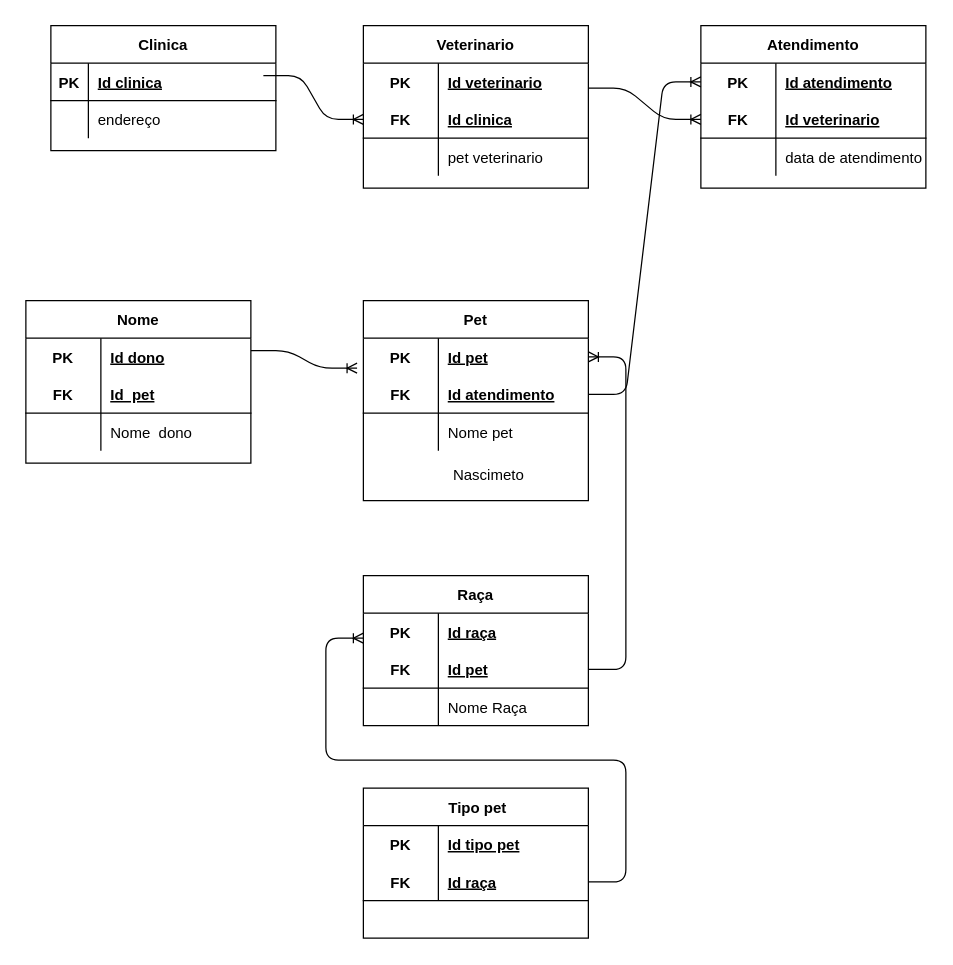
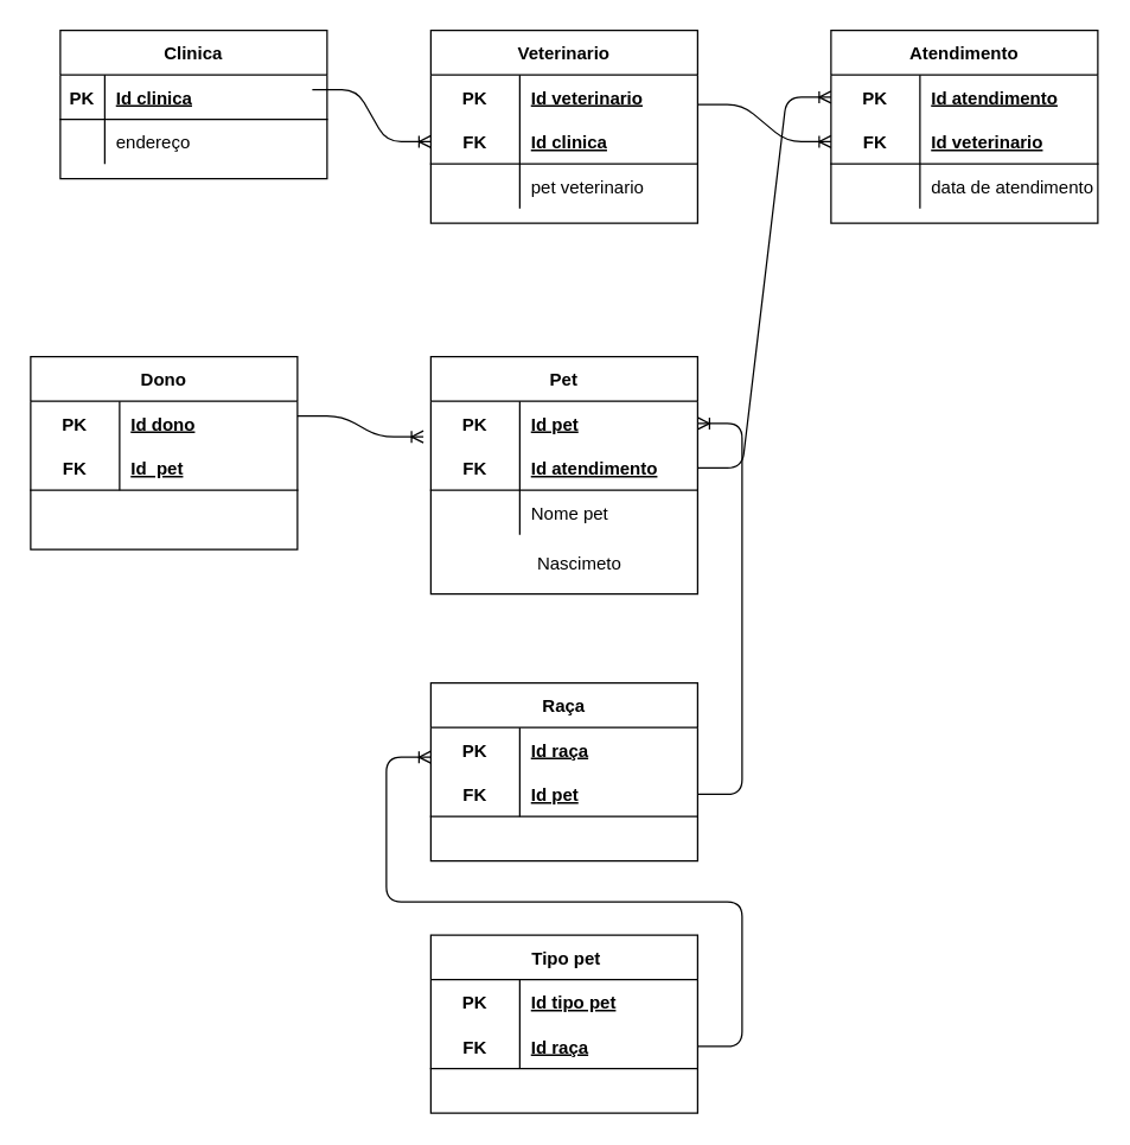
  <mxCell id="0" />
  <mxCell id="1" parent="0" />
  <mxCell id="2" value="Clinica" style="shape=table;startSize=30;container=1;collapsible=1;childLayout=tableLayout;fixedRows=1;rowLines=0;fontStyle=1;align=center;resizeLast=1;" vertex="1" parent="1"><mxGeometry x="40" y="20" width="180" height="100" as="geometry" /></mxCell>
  <mxCell id="3" value="" style="shape=partialRectangle;collapsible=0;dropTarget=0;pointerEvents=0;fillColor=none;top=0;left=0;bottom=1;right=0;points=[[0,0.5],[1,0.5]];portConstraint=eastwest;" vertex="1" parent="2"><mxGeometry y="30" width="180" height="30" as="geometry" /></mxCell>
  <mxCell id="4" value="PK" style="shape=partialRectangle;connectable=0;fillColor=none;top=0;left=0;bottom=0;right=0;fontStyle=1;overflow=hidden;" vertex="1" parent="3"><mxGeometry width="30" height="30" as="geometry" /></mxCell>
  <mxCell id="5" value="Id clinica" style="shape=partialRectangle;connectable=0;fillColor=none;top=0;left=0;bottom=0;right=0;align=left;spacingLeft=6;fontStyle=5;overflow=hidden;" vertex="1" parent="3"><mxGeometry x="30" width="150" height="30" as="geometry" /></mxCell>
  <mxCell id="6" value="" style="shape=partialRectangle;collapsible=0;dropTarget=0;pointerEvents=0;fillColor=none;top=0;left=0;bottom=0;right=0;points=[[0,0.5],[1,0.5]];portConstraint=eastwest;" vertex="1" parent="2"><mxGeometry y="60" width="180" height="30" as="geometry" /></mxCell>
  <mxCell id="7" value="" style="shape=partialRectangle;connectable=0;fillColor=none;top=0;left=0;bottom=0;right=0;editable=1;overflow=hidden;" vertex="1" parent="6"><mxGeometry width="30" height="30" as="geometry" /></mxCell>
  <mxCell id="8" value="endereço" style="shape=partialRectangle;connectable=0;fillColor=none;top=0;left=0;bottom=0;right=0;align=left;spacingLeft=6;overflow=hidden;" vertex="1" parent="6"><mxGeometry x="30" width="150" height="30" as="geometry" /></mxCell>
  <mxCell id="9" value="Veterinario" style="shape=table;startSize=30;container=1;collapsible=1;childLayout=tableLayout;fixedRows=1;rowLines=0;fontStyle=1;align=center;resizeLast=1;" vertex="1" parent="1"><mxGeometry x="290" y="20" width="180" height="130" as="geometry" /></mxCell>
  <mxCell id="10" value="" style="shape=partialRectangle;collapsible=0;dropTarget=0;pointerEvents=0;fillColor=none;top=0;left=0;bottom=0;right=0;points=[[0,0.5],[1,0.5]];portConstraint=eastwest;" vertex="1" parent="9"><mxGeometry y="30" width="180" height="30" as="geometry" /></mxCell>
  <mxCell id="11" value="PK" style="shape=partialRectangle;connectable=0;fillColor=none;top=0;left=0;bottom=0;right=0;fontStyle=1;overflow=hidden;" vertex="1" parent="10"><mxGeometry width="60" height="30" as="geometry" /></mxCell>
  <mxCell id="12" value="Id veterinario" style="shape=partialRectangle;connectable=0;fillColor=none;top=0;left=0;bottom=0;right=0;align=left;spacingLeft=6;fontStyle=5;overflow=hidden;" vertex="1" parent="10"><mxGeometry x="60" width="120" height="30" as="geometry" /></mxCell>
  <mxCell id="13" value="" style="shape=partialRectangle;collapsible=0;dropTarget=0;pointerEvents=0;fillColor=none;top=0;left=0;bottom=1;right=0;points=[[0,0.5],[1,0.5]];portConstraint=eastwest;" vertex="1" parent="9"><mxGeometry y="60" width="180" height="30" as="geometry" /></mxCell>
  <mxCell id="14" value="FK" style="shape=partialRectangle;connectable=0;fillColor=none;top=0;left=0;bottom=0;right=0;fontStyle=1;overflow=hidden;" vertex="1" parent="13"><mxGeometry width="60" height="30" as="geometry" /></mxCell>
  <mxCell id="15" value="Id clinica" style="shape=partialRectangle;connectable=0;fillColor=none;top=0;left=0;bottom=0;right=0;align=left;spacingLeft=6;fontStyle=5;overflow=hidden;" vertex="1" parent="13"><mxGeometry x="60" width="120" height="30" as="geometry" /></mxCell>
  <mxCell id="16" value="" style="shape=partialRectangle;collapsible=0;dropTarget=0;pointerEvents=0;fillColor=none;top=0;left=0;bottom=0;right=0;points=[[0,0.5],[1,0.5]];portConstraint=eastwest;" vertex="1" parent="9"><mxGeometry y="90" width="180" height="30" as="geometry" /></mxCell>
  <mxCell id="17" value="" style="shape=partialRectangle;connectable=0;fillColor=none;top=0;left=0;bottom=0;right=0;editable=1;overflow=hidden;" vertex="1" parent="16"><mxGeometry width="60" height="30" as="geometry" /></mxCell>
  <mxCell id="18" value="pet veterinario" style="shape=partialRectangle;connectable=0;fillColor=none;top=0;left=0;bottom=0;right=0;align=left;spacingLeft=6;overflow=hidden;" vertex="1" parent="16"><mxGeometry x="60" width="120" height="30" as="geometry" /></mxCell>
  <mxCell id="19" value="Atendimento" style="shape=table;startSize=30;container=1;collapsible=1;childLayout=tableLayout;fixedRows=1;rowLines=0;fontStyle=1;align=center;resizeLast=1;" vertex="1" parent="1"><mxGeometry x="560" y="20" width="180" height="130" as="geometry" /></mxCell>
  <mxCell id="20" value="" style="shape=partialRectangle;collapsible=0;dropTarget=0;pointerEvents=0;fillColor=none;top=0;left=0;bottom=0;right=0;points=[[0,0.5],[1,0.5]];portConstraint=eastwest;" vertex="1" parent="19"><mxGeometry y="30" width="180" height="30" as="geometry" /></mxCell>
  <mxCell id="21" value="PK" style="shape=partialRectangle;connectable=0;fillColor=none;top=0;left=0;bottom=0;right=0;fontStyle=1;overflow=hidden;" vertex="1" parent="20"><mxGeometry width="60" height="30" as="geometry" /></mxCell>
  <mxCell id="22" value="Id atendimento" style="shape=partialRectangle;connectable=0;fillColor=none;top=0;left=0;bottom=0;right=0;align=left;spacingLeft=6;fontStyle=5;overflow=hidden;" vertex="1" parent="20"><mxGeometry x="60" width="120" height="30" as="geometry" /></mxCell>
  <mxCell id="23" value="" style="shape=partialRectangle;collapsible=0;dropTarget=0;pointerEvents=0;fillColor=none;top=0;left=0;bottom=1;right=0;points=[[0,0.5],[1,0.5]];portConstraint=eastwest;" vertex="1" parent="19"><mxGeometry y="60" width="180" height="30" as="geometry" /></mxCell>
  <mxCell id="24" value="FK" style="shape=partialRectangle;connectable=0;fillColor=none;top=0;left=0;bottom=0;right=0;fontStyle=1;overflow=hidden;" vertex="1" parent="23"><mxGeometry width="60" height="30" as="geometry" /></mxCell>
  <mxCell id="25" value="Id veterinario" style="shape=partialRectangle;connectable=0;fillColor=none;top=0;left=0;bottom=0;right=0;align=left;spacingLeft=6;fontStyle=5;overflow=hidden;" vertex="1" parent="23"><mxGeometry x="60" width="120" height="30" as="geometry" /></mxCell>
  <mxCell id="26" value="" style="shape=partialRectangle;collapsible=0;dropTarget=0;pointerEvents=0;fillColor=none;top=0;left=0;bottom=0;right=0;points=[[0,0.5],[1,0.5]];portConstraint=eastwest;" vertex="1" parent="19"><mxGeometry y="90" width="180" height="30" as="geometry" /></mxCell>
  <mxCell id="27" value="" style="shape=partialRectangle;connectable=0;fillColor=none;top=0;left=0;bottom=0;right=0;editable=1;overflow=hidden;" vertex="1" parent="26"><mxGeometry width="60" height="30" as="geometry" /></mxCell>
  <mxCell id="28" value="data de atendimento" style="shape=partialRectangle;connectable=0;fillColor=none;top=0;left=0;bottom=0;right=0;align=left;spacingLeft=6;overflow=hidden;" vertex="1" parent="26"><mxGeometry x="60" width="120" height="30" as="geometry" /></mxCell>
  <mxCell id="29" value="Pet" style="shape=table;startSize=30;container=1;collapsible=1;childLayout=tableLayout;fixedRows=1;rowLines=0;fontStyle=1;align=center;resizeLast=1;" vertex="1" parent="1"><mxGeometry x="290" y="240" width="180" height="160" as="geometry" /></mxCell>
  <mxCell id="30" value="" style="shape=partialRectangle;collapsible=0;dropTarget=0;pointerEvents=0;fillColor=none;top=0;left=0;bottom=0;right=0;points=[[0,0.5],[1,0.5]];portConstraint=eastwest;" vertex="1" parent="29"><mxGeometry y="30" width="180" height="30" as="geometry" /></mxCell>
  <mxCell id="31" value="PK" style="shape=partialRectangle;connectable=0;fillColor=none;top=0;left=0;bottom=0;right=0;fontStyle=1;overflow=hidden;" vertex="1" parent="30"><mxGeometry width="60" height="30" as="geometry" /></mxCell>
  <mxCell id="32" value="Id pet" style="shape=partialRectangle;connectable=0;fillColor=none;top=0;left=0;bottom=0;right=0;align=left;spacingLeft=6;fontStyle=5;overflow=hidden;" vertex="1" parent="30"><mxGeometry x="60" width="120" height="30" as="geometry" /></mxCell>
  <mxCell id="33" value="" style="shape=partialRectangle;collapsible=0;dropTarget=0;pointerEvents=0;fillColor=none;top=0;left=0;bottom=1;right=0;points=[[0,0.5],[1,0.5]];portConstraint=eastwest;" vertex="1" parent="29"><mxGeometry y="60" width="180" height="30" as="geometry" /></mxCell>
  <mxCell id="34" value="FK" style="shape=partialRectangle;connectable=0;fillColor=none;top=0;left=0;bottom=0;right=0;fontStyle=1;overflow=hidden;" vertex="1" parent="33"><mxGeometry width="60" height="30" as="geometry" /></mxCell>
  <mxCell id="35" value="Id atendimento" style="shape=partialRectangle;connectable=0;fillColor=none;top=0;left=0;bottom=0;right=0;align=left;spacingLeft=6;fontStyle=5;overflow=hidden;" vertex="1" parent="33"><mxGeometry x="60" width="120" height="30" as="geometry" /></mxCell>
  <mxCell id="36" value="" style="shape=partialRectangle;collapsible=0;dropTarget=0;pointerEvents=0;fillColor=none;top=0;left=0;bottom=0;right=0;points=[[0,0.5],[1,0.5]];portConstraint=eastwest;" vertex="1" parent="29"><mxGeometry y="90" width="180" height="30" as="geometry" /></mxCell>
  <mxCell id="37" value="" style="shape=partialRectangle;connectable=0;fillColor=none;top=0;left=0;bottom=0;right=0;editable=1;overflow=hidden;" vertex="1" parent="36"><mxGeometry width="60" height="30" as="geometry" /></mxCell>
  <mxCell id="38" value="Nome pet" style="shape=partialRectangle;connectable=0;fillColor=none;top=0;left=0;bottom=0;right=0;align=left;spacingLeft=6;overflow=hidden;" vertex="1" parent="36"><mxGeometry x="60" width="120" height="30" as="geometry" /></mxCell>
  <mxCell id="39" value="Nascimeto" style="text;html=1;align=center;verticalAlign=middle;resizable=0;points=[];autosize=1;strokeColor=none;" vertex="1" parent="1"><mxGeometry x="350" y="370" width="80" height="20" as="geometry" /></mxCell>
- <mxCell id="40" value="Nome" style="shape=table;startSize=30;container=1;collapsible=1;childLayout=tableLayout;fixedRows=1;rowLines=0;fontStyle=1;align=center;resizeLast=1;" vertex="1" parent="1"><mxGeometry x="20" y="240" width="180" height="130" as="geometry" /></mxCell>
+ <mxCell id="40" value="Dono" style="shape=table;startSize=30;container=1;collapsible=1;childLayout=tableLayout;fixedRows=1;rowLines=0;fontStyle=1;align=center;resizeLast=1;" vertex="1" parent="1"><mxGeometry x="20" y="240" width="180" height="130" as="geometry" /></mxCell>
  <mxCell id="41" value="" style="shape=partialRectangle;collapsible=0;dropTarget=0;pointerEvents=0;fillColor=none;top=0;left=0;bottom=0;right=0;points=[[0,0.5],[1,0.5]];portConstraint=eastwest;" vertex="1" parent="40"><mxGeometry y="30" width="180" height="30" as="geometry" /></mxCell>
  <mxCell id="42" value="PK" style="shape=partialRectangle;connectable=0;fillColor=none;top=0;left=0;bottom=0;right=0;fontStyle=1;overflow=hidden;" vertex="1" parent="41"><mxGeometry width="60" height="30" as="geometry" /></mxCell>
  <mxCell id="43" value="Id dono" style="shape=partialRectangle;connectable=0;fillColor=none;top=0;left=0;bottom=0;right=0;align=left;spacingLeft=6;fontStyle=5;overflow=hidden;" vertex="1" parent="41"><mxGeometry x="60" width="120" height="30" as="geometry" /></mxCell>
  <mxCell id="44" value="" style="shape=partialRectangle;collapsible=0;dropTarget=0;pointerEvents=0;fillColor=none;top=0;left=0;bottom=1;right=0;points=[[0,0.5],[1,0.5]];portConstraint=eastwest;" vertex="1" parent="40"><mxGeometry y="60" width="180" height="30" as="geometry" /></mxCell>
  <mxCell id="45" value="FK" style="shape=partialRectangle;connectable=0;fillColor=none;top=0;left=0;bottom=0;right=0;fontStyle=1;overflow=hidden;" vertex="1" parent="44"><mxGeometry width="60" height="30" as="geometry" /></mxCell>
  <mxCell id="46" value="Id  pet" style="shape=partialRectangle;connectable=0;fillColor=none;top=0;left=0;bottom=0;right=0;align=left;spacingLeft=6;fontStyle=5;overflow=hidden;" vertex="1" parent="44"><mxGeometry x="60" width="120" height="30" as="geometry" /></mxCell>
  <mxCell id="47" value="" style="shape=partialRectangle;collapsible=0;dropTarget=0;pointerEvents=0;fillColor=none;top=0;left=0;bottom=0;right=0;points=[[0,0.5],[1,0.5]];portConstraint=eastwest;" vertex="1" parent="40"><mxGeometry y="90" width="180" height="30" as="geometry" /></mxCell>
  <mxCell id="48" value="" style="shape=partialRectangle;connectable=0;fillColor=none;top=0;left=0;bottom=0;right=0;editable=1;overflow=hidden;" vertex="1" parent="47"><mxGeometry width="60" height="30" as="geometry" /></mxCell>
- <mxCell id="49" value="Nome  dono" style="shape=partialRectangle;connectable=0;fillColor=none;top=0;left=0;bottom=0;right=0;align=left;spacingLeft=6;overflow=hidden;" vertex="1" parent="47"><mxGeometry x="60" width="120" height="30" as="geometry" /></mxCell>
  <mxCell id="50" value="Raça" style="shape=table;startSize=30;container=1;collapsible=1;childLayout=tableLayout;fixedRows=1;rowLines=0;fontStyle=1;align=center;resizeLast=1;" vertex="1" parent="1"><mxGeometry x="290" y="460" width="180" height="120" as="geometry" /></mxCell>
  <mxCell id="51" value="" style="shape=partialRectangle;collapsible=0;dropTarget=0;pointerEvents=0;fillColor=none;top=0;left=0;bottom=0;right=0;points=[[0,0.5],[1,0.5]];portConstraint=eastwest;" vertex="1" parent="50"><mxGeometry y="30" width="180" height="30" as="geometry" /></mxCell>
  <mxCell id="52" value="PK" style="shape=partialRectangle;connectable=0;fillColor=none;top=0;left=0;bottom=0;right=0;fontStyle=1;overflow=hidden;" vertex="1" parent="51"><mxGeometry width="60" height="30" as="geometry" /></mxCell>
  <mxCell id="53" value="Id raça" style="shape=partialRectangle;connectable=0;fillColor=none;top=0;left=0;bottom=0;right=0;align=left;spacingLeft=6;fontStyle=5;overflow=hidden;" vertex="1" parent="51"><mxGeometry x="60" width="120" height="30" as="geometry" /></mxCell>
  <mxCell id="54" value="" style="shape=partialRectangle;collapsible=0;dropTarget=0;pointerEvents=0;fillColor=none;top=0;left=0;bottom=1;right=0;points=[[0,0.5],[1,0.5]];portConstraint=eastwest;" vertex="1" parent="50"><mxGeometry y="60" width="180" height="30" as="geometry" /></mxCell>
  <mxCell id="55" value="FK" style="shape=partialRectangle;connectable=0;fillColor=none;top=0;left=0;bottom=0;right=0;fontStyle=1;overflow=hidden;" vertex="1" parent="54"><mxGeometry width="60" height="30" as="geometry" /></mxCell>
  <mxCell id="56" value="Id pet" style="shape=partialRectangle;connectable=0;fillColor=none;top=0;left=0;bottom=0;right=0;align=left;spacingLeft=6;fontStyle=5;overflow=hidden;" vertex="1" parent="54"><mxGeometry x="60" width="120" height="30" as="geometry" /></mxCell>
  <mxCell id="57" value="" style="shape=partialRectangle;collapsible=0;dropTarget=0;pointerEvents=0;fillColor=none;top=0;left=0;bottom=0;right=0;points=[[0,0.5],[1,0.5]];portConstraint=eastwest;" vertex="1" parent="50"><mxGeometry y="90" width="180" height="30" as="geometry" /></mxCell>
  <mxCell id="58" value="" style="shape=partialRectangle;connectable=0;fillColor=none;top=0;left=0;bottom=0;right=0;editable=1;overflow=hidden;" vertex="1" parent="57"><mxGeometry width="60" height="30" as="geometry" /></mxCell>
- <mxCell id="59" value="Nome Raça" style="shape=partialRectangle;connectable=0;fillColor=none;top=0;left=0;bottom=0;right=0;align=left;spacingLeft=6;overflow=hidden;" vertex="1" parent="57"><mxGeometry x="60" width="120" height="30" as="geometry" /></mxCell>
  <mxCell id="60" value=" Tipo pet" style="shape=table;startSize=30;container=1;collapsible=1;childLayout=tableLayout;fixedRows=1;rowLines=0;fontStyle=1;align=center;resizeLast=1;" vertex="1" parent="1"><mxGeometry x="290" y="630" width="180" height="120" as="geometry" /></mxCell>
  <mxCell id="61" value="" style="shape=partialRectangle;collapsible=0;dropTarget=0;pointerEvents=0;fillColor=none;top=0;left=0;bottom=0;right=0;points=[[0,0.5],[1,0.5]];portConstraint=eastwest;" vertex="1" parent="60"><mxGeometry y="30" width="180" height="30" as="geometry" /></mxCell>
  <mxCell id="62" value="PK" style="shape=partialRectangle;connectable=0;fillColor=none;top=0;left=0;bottom=0;right=0;fontStyle=1;overflow=hidden;" vertex="1" parent="61"><mxGeometry width="60" height="30" as="geometry" /></mxCell>
  <mxCell id="63" value="Id tipo pet" style="shape=partialRectangle;connectable=0;fillColor=none;top=0;left=0;bottom=0;right=0;align=left;spacingLeft=6;fontStyle=5;overflow=hidden;" vertex="1" parent="61"><mxGeometry x="60" width="120" height="30" as="geometry" /></mxCell>
  <mxCell id="64" value="" style="shape=partialRectangle;collapsible=0;dropTarget=0;pointerEvents=0;fillColor=none;top=0;left=0;bottom=1;right=0;points=[[0,0.5],[1,0.5]];portConstraint=eastwest;" vertex="1" parent="60"><mxGeometry y="60" width="180" height="30" as="geometry" /></mxCell>
  <mxCell id="65" value="FK" style="shape=partialRectangle;connectable=0;fillColor=none;top=0;left=0;bottom=0;right=0;fontStyle=1;overflow=hidden;" vertex="1" parent="64"><mxGeometry width="60" height="30" as="geometry" /></mxCell>
  <mxCell id="66" value="Id raça" style="shape=partialRectangle;connectable=0;fillColor=none;top=0;left=0;bottom=0;right=0;align=left;spacingLeft=6;fontStyle=5;overflow=hidden;" vertex="1" parent="64"><mxGeometry x="60" width="120" height="30" as="geometry" /></mxCell>
  <mxCell id="67" value="" style="shape=partialRectangle;collapsible=0;dropTarget=0;pointerEvents=0;fillColor=none;top=0;left=0;bottom=0;right=0;points=[[0,0.5],[1,0.5]];portConstraint=eastwest;" vertex="1" parent="60"><mxGeometry y="90" width="180" height="30" as="geometry" /></mxCell>
  <mxCell id="68" value="" style="shape=partialRectangle;connectable=0;fillColor=none;top=0;left=0;bottom=0;right=0;editable=1;overflow=hidden;" vertex="1" parent="67"><mxGeometry width="60" height="30" as="geometry" /></mxCell>
  <mxCell id="69" value="" style="edgeStyle=entityRelationEdgeStyle;fontSize=12;html=1;endArrow=ERoneToMany;entryX=0;entryY=0.5;entryDx=0;entryDy=0;" edge="1" parent="1" target="13"><mxGeometry width="100" height="100" relative="1" as="geometry"><mxPoint x="210" y="60" as="sourcePoint" /><mxPoint x="310" y="-40" as="targetPoint" /></mxGeometry></mxCell>
  <mxCell id="70" value="" style="edgeStyle=entityRelationEdgeStyle;fontSize=12;html=1;endArrow=ERoneToMany;entryX=0;entryY=0.5;entryDx=0;entryDy=0;" edge="1" parent="1" target="23"><mxGeometry width="100" height="100" relative="1" as="geometry"><mxPoint x="470" y="70" as="sourcePoint" /><mxPoint x="570" y="-30" as="targetPoint" /></mxGeometry></mxCell>
  <mxCell id="71" value="" style="edgeStyle=entityRelationEdgeStyle;fontSize=12;html=1;endArrow=ERoneToMany;entryX=0;entryY=0.5;entryDx=0;entryDy=0;exitX=1;exitY=0.5;exitDx=0;exitDy=0;" edge="1" parent="1" source="33" target="20"><mxGeometry width="100" height="100" relative="1" as="geometry"><mxPoint x="707" y="200" as="sourcePoint" /><mxPoint x="807" y="100" as="targetPoint" /></mxGeometry></mxCell>
  <mxCell id="72" value="" style="edgeStyle=entityRelationEdgeStyle;fontSize=12;html=1;endArrow=ERoneToMany;entryX=-0.028;entryY=0.8;entryDx=0;entryDy=0;entryPerimeter=0;" edge="1" parent="1" target="30"><mxGeometry width="100" height="100" relative="1" as="geometry"><mxPoint x="200" y="280" as="sourcePoint" /><mxPoint x="300" y="180" as="targetPoint" /></mxGeometry></mxCell>
  <mxCell id="73" value="" style="edgeStyle=entityRelationEdgeStyle;fontSize=12;html=1;endArrow=ERoneToMany;" edge="1" parent="1" source="64"><mxGeometry width="100" height="100" relative="1" as="geometry"><mxPoint x="190" y="610" as="sourcePoint" /><mxPoint x="290" y="510" as="targetPoint" /></mxGeometry></mxCell>
  <mxCell id="74" value="" style="edgeStyle=entityRelationEdgeStyle;fontSize=12;html=1;endArrow=ERoneToMany;exitX=1;exitY=0.5;exitDx=0;exitDy=0;" edge="1" parent="1" source="54" target="30"><mxGeometry width="100" height="100" relative="1" as="geometry"><mxPoint x="560" y="510" as="sourcePoint" /><mxPoint x="530" y="350" as="targetPoint" /></mxGeometry></mxCell>
